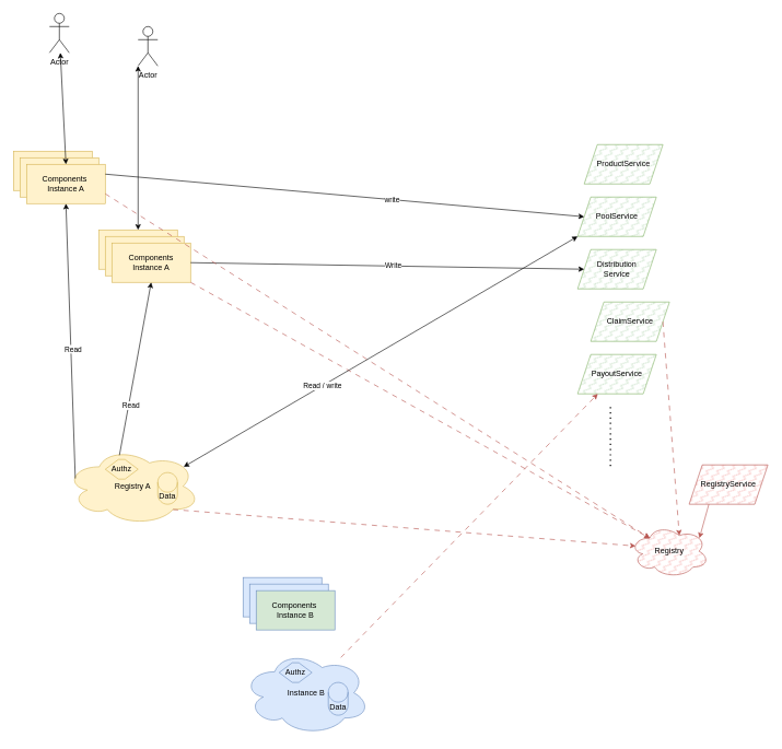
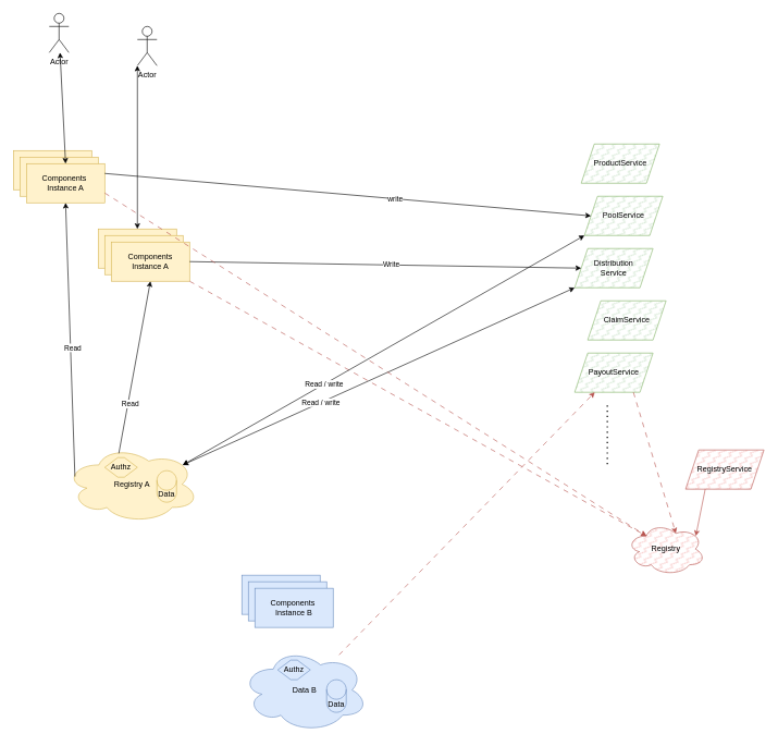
  <mxCell id="0" />
  <mxCell id="1" parent="0" />
  <mxCell id="2" value="Registry A" style="ellipse;shape=cloud;whiteSpace=wrap;html=1;fillColor=#fff2cc;strokeColor=#d6b656;" vertex="1" parent="1"><mxGeometry x="100" y="681.67" width="204" height="118.33" as="geometry" /></mxCell>
- <mxCell id="3" value="Instance B" style="ellipse;shape=cloud;whiteSpace=wrap;html=1;fillColor=#dae8fc;strokeColor=#6c8ebf;" vertex="1" parent="1"><mxGeometry x="370" y="991.67" width="193" height="128.33" as="geometry" /></mxCell>
+ <mxCell id="3" value="Data B" style="ellipse;shape=cloud;whiteSpace=wrap;html=1;fillColor=#dae8fc;strokeColor=#6c8ebf;" vertex="1" parent="1"><mxGeometry x="370" y="991.67" width="193" height="128.33" as="geometry" /></mxCell>
  <mxCell id="4" value="ProductService" style="shape=parallelogram;perimeter=parallelogramPerimeter;whiteSpace=wrap;html=1;fixedSize=1;fillColor=#d5e8d4;strokeColor=#82b366;gradientColor=none;fillStyle=zigzag-line;" vertex="1" parent="1"><mxGeometry x="890" y="220" width="120" height="60" as="geometry" /></mxCell>
- <mxCell id="5" value="PoolService" style="shape=parallelogram;perimeter=parallelogramPerimeter;whiteSpace=wrap;html=1;fixedSize=1;fillColor=#d5e8d4;strokeColor=#82b366;gradientColor=none;fillStyle=zigzag-line;" vertex="1" parent="1"><mxGeometry x="880" y="300" width="120" height="60" as="geometry" /></mxCell>
+ <mxCell id="5" value="PoolService" style="shape=parallelogram;perimeter=parallelogramPerimeter;whiteSpace=wrap;html=1;fixedSize=1;fillColor=#d5e8d4;strokeColor=#82b366;gradientColor=none;fillStyle=zigzag-line;" vertex="1" parent="1"><mxGeometry x="895" y="300" width="120" height="60" as="geometry" /></mxCell>
  <mxCell id="6" value="Distribution&lt;br&gt;Service" style="shape=parallelogram;perimeter=parallelogramPerimeter;whiteSpace=wrap;html=1;fixedSize=1;fillColor=#d5e8d4;strokeColor=#82b366;gradientColor=none;fillStyle=zigzag-line;" vertex="1" parent="1"><mxGeometry x="880" y="380" width="120" height="60" as="geometry" /></mxCell>
  <mxCell id="7" value="ClaimService" style="shape=parallelogram;perimeter=parallelogramPerimeter;whiteSpace=wrap;html=1;fixedSize=1;fillColor=#d5e8d4;strokeColor=#82b366;gradientColor=none;fillStyle=zigzag-line;" vertex="1" parent="1"><mxGeometry x="900" y="460" width="120" height="60" as="geometry" /></mxCell>
  <mxCell id="8" value="Data" style="shape=cylinder3;whiteSpace=wrap;html=1;boundedLbl=1;backgroundOutline=1;size=15;fillColor=#dae8fc;strokeColor=#6c8ebf;" vertex="1" parent="1"><mxGeometry x="500" y="1040" width="30" height="50" as="geometry" /></mxCell>
  <mxCell id="9" value="Data" style="shape=cylinder3;whiteSpace=wrap;html=1;boundedLbl=1;backgroundOutline=1;size=15;fillColor=#fff2cc;strokeColor=#d6b656;" vertex="1" parent="1"><mxGeometry x="240" y="720" width="30" height="48.33" as="geometry" /></mxCell>
  <mxCell id="10" value="" style="rounded=0;whiteSpace=wrap;html=1;fillColor=#dae8fc;strokeColor=#6c8ebf;" vertex="1" parent="1"><mxGeometry x="370" y="880" width="120" height="60" as="geometry" /></mxCell>
  <mxCell id="11" value="" style="rounded=0;whiteSpace=wrap;html=1;fillColor=#dae8fc;strokeColor=#6c8ebf;" vertex="1" parent="1"><mxGeometry x="380" y="890" width="120" height="60" as="geometry" /></mxCell>
- <mxCell id="12" value="Components&amp;nbsp;&lt;div&gt;Instance B&lt;/div&gt;" style="rounded=0;whiteSpace=wrap;html=1;fillColor=#d5e8d4;strokeColor=#6c8ebf;" vertex="1" parent="1"><mxGeometry x="390" y="900" width="120" height="60" as="geometry" /></mxCell>
+ <mxCell id="12" value="Components&amp;nbsp;&lt;div&gt;Instance B&lt;/div&gt;" style="rounded=0;whiteSpace=wrap;html=1;fillColor=#dae8fc;strokeColor=#6c8ebf;" vertex="1" parent="1"><mxGeometry x="390" y="900" width="120" height="60" as="geometry" /></mxCell>
  <mxCell id="13" value="" style="rounded=0;whiteSpace=wrap;html=1;fillColor=#fff2cc;strokeColor=#d6b656;" vertex="1" parent="1"><mxGeometry x="150" y="350" width="120" height="60" as="geometry" /></mxCell>
  <mxCell id="14" value="" style="rounded=0;whiteSpace=wrap;html=1;fillColor=#fff2cc;strokeColor=#d6b656;" vertex="1" parent="1"><mxGeometry x="160" y="360" width="120" height="60" as="geometry" /></mxCell>
  <mxCell id="15" value="Components&lt;br&gt;Instance A" style="rounded=0;whiteSpace=wrap;html=1;fillColor=#fff2cc;strokeColor=#d6b656;" vertex="1" parent="1"><mxGeometry x="170" y="370" width="120" height="60" as="geometry" /></mxCell>
  <mxCell id="16" value="PayoutService" style="shape=parallelogram;perimeter=parallelogramPerimeter;whiteSpace=wrap;html=1;fixedSize=1;fillColor=#d5e8d4;strokeColor=#82b366;gradientColor=none;fillStyle=zigzag-line;" vertex="1" parent="1"><mxGeometry x="880" y="540" width="120" height="60" as="geometry" /></mxCell>
  <mxCell id="17" value="" style="endArrow=none;dashed=1;html=1;dashPattern=1 3;strokeWidth=2;rounded=0;" edge="1" parent="1"><mxGeometry width="50" height="50" relative="1" as="geometry"><mxPoint x="930" y="710" as="sourcePoint" /><mxPoint x="930" y="620" as="targetPoint" /></mxGeometry></mxCell>
  <mxCell id="18" value="" style="endArrow=classic;html=1;rounded=0;entryX=0.5;entryY=1;entryDx=0;entryDy=0;exitX=0.4;exitY=0.1;exitDx=0;exitDy=0;exitPerimeter=0;" edge="1" parent="1" source="2" target="15"><mxGeometry width="50" height="50" relative="1" as="geometry"><mxPoint x="590" y="720" as="sourcePoint" /><mxPoint x="640" y="670" as="targetPoint" /></mxGeometry></mxCell>
  <mxCell id="19" value="Read" style="edgeLabel;html=1;align=center;verticalAlign=middle;resizable=0;points=[];" vertex="1" connectable="0" parent="18"><mxGeometry x="-0.421" y="-3" relative="1" as="geometry"><mxPoint as="offset" /></mxGeometry></mxCell>
  <mxCell id="20" value="" style="endArrow=classic;html=1;rounded=0;exitX=1;exitY=0.5;exitDx=0;exitDy=0;entryX=0;entryY=0.5;entryDx=0;entryDy=0;" edge="1" parent="1" source="15" target="6"><mxGeometry width="50" height="50" relative="1" as="geometry"><mxPoint x="710" y="710" as="sourcePoint" /><mxPoint x="760" y="660" as="targetPoint" /></mxGeometry></mxCell>
  <mxCell id="21" value="Write" style="edgeLabel;html=1;align=center;verticalAlign=middle;resizable=0;points=[];" vertex="1" connectable="0" parent="20"><mxGeometry x="0.03" y="2" relative="1" as="geometry"><mxPoint as="offset" /></mxGeometry></mxCell>
+ <mxCell id="22" value="" style="endArrow=classic;startArrow=classic;html=1;rounded=0;entryX=0;entryY=1;entryDx=0;entryDy=0;exitX=0.88;exitY=0.25;exitDx=0;exitDy=0;exitPerimeter=0;" edge="1" parent="1" source="2" target="6"><mxGeometry width="50" height="50" relative="1" as="geometry"><mxPoint x="710" y="710" as="sourcePoint" /><mxPoint x="760" y="660" as="targetPoint" /></mxGeometry></mxCell>
+ <mxCell id="23" value="Read / write" style="edgeLabel;html=1;align=center;verticalAlign=middle;resizable=0;points=[];" vertex="1" connectable="0" parent="22"><mxGeometry x="-0.296" relative="1" as="geometry"><mxPoint as="offset" /></mxGeometry></mxCell>
  <mxCell id="24" value="Registry" style="ellipse;shape=cloud;whiteSpace=wrap;html=1;fillColor=#f8cecc;strokeColor=#b85450;fillStyle=zigzag-line;" vertex="1" parent="1"><mxGeometry x="960" y="800" width="120" height="80" as="geometry" /></mxCell>
  <mxCell id="25" value="" style="endArrow=classic;html=1;rounded=0;fillColor=#f8cecc;strokeColor=#b85450;dashed=1;dashPattern=8 8;" edge="1" parent="1" source="3" target="16"><mxGeometry width="50" height="50" relative="1" as="geometry"><mxPoint x="710" y="710" as="sourcePoint" /><mxPoint x="760" y="660" as="targetPoint" /></mxGeometry></mxCell>
- <mxCell id="26" value="" style="endArrow=classic;html=1;rounded=0;fillColor=#f8cecc;strokeColor=#b85450;dashed=1;dashPattern=8 8;exitX=0.8;exitY=0.8;exitDx=0;exitDy=0;exitPerimeter=0;entryX=0.07;entryY=0.4;entryDx=0;entryDy=0;entryPerimeter=0;" edge="1" parent="1" source="2" target="24"><mxGeometry width="50" height="50" relative="1" as="geometry"><mxPoint x="674" y="597" as="sourcePoint" /><mxPoint x="1096" y="853" as="targetPoint" /></mxGeometry></mxCell>
  <mxCell id="27" value="" style="endArrow=classic;html=1;rounded=0;fillColor=#f8cecc;strokeColor=#b85450;dashed=1;dashPattern=8 8;entryX=0.25;entryY=0.25;entryDx=0;entryDy=0;entryPerimeter=0;exitX=1;exitY=1;exitDx=0;exitDy=0;" edge="1" parent="1" source="15" target="24"><mxGeometry width="50" height="50" relative="1" as="geometry"><mxPoint x="674" y="597" as="sourcePoint" /><mxPoint x="1110" y="860" as="targetPoint" /></mxGeometry></mxCell>
- <mxCell id="29" value="" style="endArrow=classic;html=1;rounded=0;fillColor=#f8cecc;strokeColor=#b85450;dashed=1;dashPattern=8 8;entryX=0.625;entryY=0.2;entryDx=0;entryDy=0;entryPerimeter=0;exitX=1;exitY=0.5;exitDx=0;exitDy=0;" edge="1" parent="1" source="7" target="24"><mxGeometry width="50" height="50" relative="1" as="geometry"><mxPoint x="980" y="610" as="sourcePoint" /><mxPoint x="1128" y="848" as="targetPoint" /></mxGeometry></mxCell>
+ <mxCell id="28" value="" style="endArrow=classic;html=1;rounded=0;fillColor=#f8cecc;strokeColor=#b85450;dashed=1;dashPattern=8 8;exitX=0.75;exitY=1;exitDx=0;exitDy=0;entryX=0.625;entryY=0.2;entryDx=0;entryDy=0;entryPerimeter=0;" edge="1" parent="1" source="16" target="24"><mxGeometry width="50" height="50" relative="1" as="geometry"><mxPoint x="430" y="395" as="sourcePoint" /><mxPoint x="998" y="820" as="targetPoint" /></mxGeometry></mxCell>
  <mxCell id="30" value="" style="rounded=0;whiteSpace=wrap;html=1;fillColor=#fff2cc;strokeColor=#d6b656;" vertex="1" parent="1"><mxGeometry x="20" y="230" width="120" height="60" as="geometry" /></mxCell>
  <mxCell id="31" value="" style="rounded=0;whiteSpace=wrap;html=1;fillColor=#fff2cc;strokeColor=#d6b656;" vertex="1" parent="1"><mxGeometry x="30" y="240" width="120" height="60" as="geometry" /></mxCell>
  <mxCell id="32" value="Components&amp;nbsp;&lt;div&gt;Instance A&lt;/div&gt;" style="rounded=0;whiteSpace=wrap;html=1;fillColor=#fff2cc;strokeColor=#d6b656;" vertex="1" parent="1"><mxGeometry x="40" y="250" width="120" height="60" as="geometry" /></mxCell>
  <mxCell id="33" value="" style="endArrow=classic;html=1;rounded=0;exitX=0.07;exitY=0.4;exitDx=0;exitDy=0;exitPerimeter=0;entryX=0.5;entryY=1;entryDx=0;entryDy=0;" edge="1" parent="1" source="2" target="32"><mxGeometry width="50" height="50" relative="1" as="geometry"><mxPoint x="450" y="510" as="sourcePoint" /><mxPoint x="500" y="460" as="targetPoint" /></mxGeometry></mxCell>
  <mxCell id="34" value="Read" style="edgeLabel;html=1;align=center;verticalAlign=middle;resizable=0;points=[];" vertex="1" connectable="0" parent="33"><mxGeometry x="-0.054" y="-3" relative="1" as="geometry"><mxPoint as="offset" /></mxGeometry></mxCell>
  <mxCell id="35" value="" style="endArrow=classic;html=1;rounded=0;exitX=1;exitY=0.25;exitDx=0;exitDy=0;entryX=0;entryY=0.5;entryDx=0;entryDy=0;" edge="1" parent="1" source="32" target="5"><mxGeometry width="50" height="50" relative="1" as="geometry"><mxPoint x="570" y="500" as="sourcePoint" /><mxPoint x="620" y="450" as="targetPoint" /></mxGeometry></mxCell>
  <mxCell id="36" value="write" style="edgeLabel;html=1;align=center;verticalAlign=middle;resizable=0;points=[];" vertex="1" connectable="0" parent="35"><mxGeometry x="0.194" y="-1" relative="1" as="geometry"><mxPoint as="offset" /></mxGeometry></mxCell>
  <mxCell id="37" value="" style="endArrow=classic;html=1;rounded=0;fillColor=#f8cecc;strokeColor=#b85450;dashed=1;dashPattern=8 8;entryX=0.25;entryY=0.25;entryDx=0;entryDy=0;entryPerimeter=0;exitX=1;exitY=0.75;exitDx=0;exitDy=0;" edge="1" parent="1" source="32" target="24"><mxGeometry width="50" height="50" relative="1" as="geometry"><mxPoint x="300" y="440" as="sourcePoint" /><mxPoint x="1000" y="830" as="targetPoint" /></mxGeometry></mxCell>
- <mxCell id="38" value="RegistryService" style="shape=parallelogram;perimeter=parallelogramPerimeter;whiteSpace=wrap;html=1;fixedSize=1;fillColor=#f8cecc;strokeColor=#b85450;fillStyle=zigzag-line;" vertex="1" parent="1"><mxGeometry x="1050" y="708.33" width="120" height="60" as="geometry" /></mxCell>
+ <mxCell id="38" value="RegistryService" style="shape=parallelogram;perimeter=parallelogramPerimeter;whiteSpace=wrap;html=1;fixedSize=1;fillColor=#f8cecc;strokeColor=#b85450;fillStyle=zigzag-line;" vertex="1" parent="1"><mxGeometry x="1050" y="688.33" width="120" height="60" as="geometry" /></mxCell>
  <mxCell id="39" value="" style="endArrow=classic;html=1;rounded=0;fillColor=#f8cecc;strokeColor=#b85450;entryX=0.88;entryY=0.25;entryDx=0;entryDy=0;entryPerimeter=0;exitX=0.25;exitY=1;exitDx=0;exitDy=0;" edge="1" parent="1" source="38" target="24"><mxGeometry width="50" height="50" relative="1" as="geometry"><mxPoint x="1000" y="500" as="sourcePoint" /><mxPoint x="1045" y="826" as="targetPoint" /></mxGeometry></mxCell>
  <mxCell id="40" value="Authz" style="shape=hexagon;perimeter=hexagonPerimeter2;whiteSpace=wrap;html=1;fixedSize=1;fillColor=#fff2cc;strokeColor=#d6b656;" vertex="1" parent="1"><mxGeometry x="160" y="700" width="50" height="30" as="geometry" /></mxCell>
  <mxCell id="41" value="Authz" style="shape=hexagon;perimeter=hexagonPerimeter2;whiteSpace=wrap;html=1;fixedSize=1;fillColor=#dae8fc;strokeColor=#6c8ebf;" vertex="1" parent="1"><mxGeometry x="425" y="1010" width="50" height="30" as="geometry" /></mxCell>
  <mxCell id="42" value="" style="endArrow=classic;startArrow=classic;html=1;rounded=0;entryX=0;entryY=1;entryDx=0;entryDy=0;exitX=0.88;exitY=0.25;exitDx=0;exitDy=0;exitPerimeter=0;" edge="1" parent="1" source="2" target="5"><mxGeometry width="50" height="50" relative="1" as="geometry"><mxPoint x="290" y="721" as="sourcePoint" /><mxPoint x="890" y="450" as="targetPoint" /></mxGeometry></mxCell>
  <mxCell id="43" value="Read / write" style="edgeLabel;html=1;align=center;verticalAlign=middle;resizable=0;points=[];" vertex="1" connectable="0" parent="42"><mxGeometry x="-0.296" relative="1" as="geometry"><mxPoint as="offset" /></mxGeometry></mxCell>
  <mxCell id="44" value="Actor" style="shape=umlActor;verticalLabelPosition=bottom;verticalAlign=top;html=1;outlineConnect=0;" vertex="1" parent="1"><mxGeometry x="75" y="20" width="30" height="60" as="geometry" /></mxCell>
  <mxCell id="45" value="" style="endArrow=classic;startArrow=classic;html=1;rounded=0;exitX=0.5;exitY=0;exitDx=0;exitDy=0;" edge="1" parent="1" source="32" target="44"><mxGeometry width="50" height="50" relative="1" as="geometry"><mxPoint x="530" y="430" as="sourcePoint" /><mxPoint x="580" y="380" as="targetPoint" /></mxGeometry></mxCell>
  <mxCell id="46" value="Actor" style="shape=umlActor;verticalLabelPosition=bottom;verticalAlign=top;html=1;outlineConnect=0;" vertex="1" parent="1"><mxGeometry x="210" y="40" width="30" height="60" as="geometry" /></mxCell>
  <mxCell id="47" value="" style="endArrow=classic;startArrow=classic;html=1;rounded=0;entryX=0;entryY=1;entryDx=0;entryDy=0;entryPerimeter=0;exitX=0.5;exitY=0;exitDx=0;exitDy=0;" edge="1" parent="1" source="13" target="46"><mxGeometry width="50" height="50" relative="1" as="geometry"><mxPoint x="530" y="430" as="sourcePoint" /><mxPoint x="580" y="380" as="targetPoint" /></mxGeometry></mxCell>
